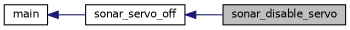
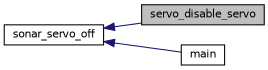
  digraph {
    rankdir=LR
    node [color=black fillcolor=white fontname=Helvetica fontsize=10 shape=record style=filled]
    edge [color=midnightblue dir=back fontname=Helvetica fontsize=10 labelfontname=Helvetica labelfontsize=10 style=solid]
-   n1 [fillcolor=grey75 fontcolor=black height=0.2 label=sonar_disable_servo width=0.4]
+   n1 [fillcolor=grey75 fontcolor=black height=0.2 label=servo_disable_servo width=0.4]
    n2 [height=0.2 label=sonar_servo_off width=0.4]
    n3 [height=0.2 label=main width=0.4]
    n2 -> n1
-   n3 -> n2
+   n2 -> n3
  }
